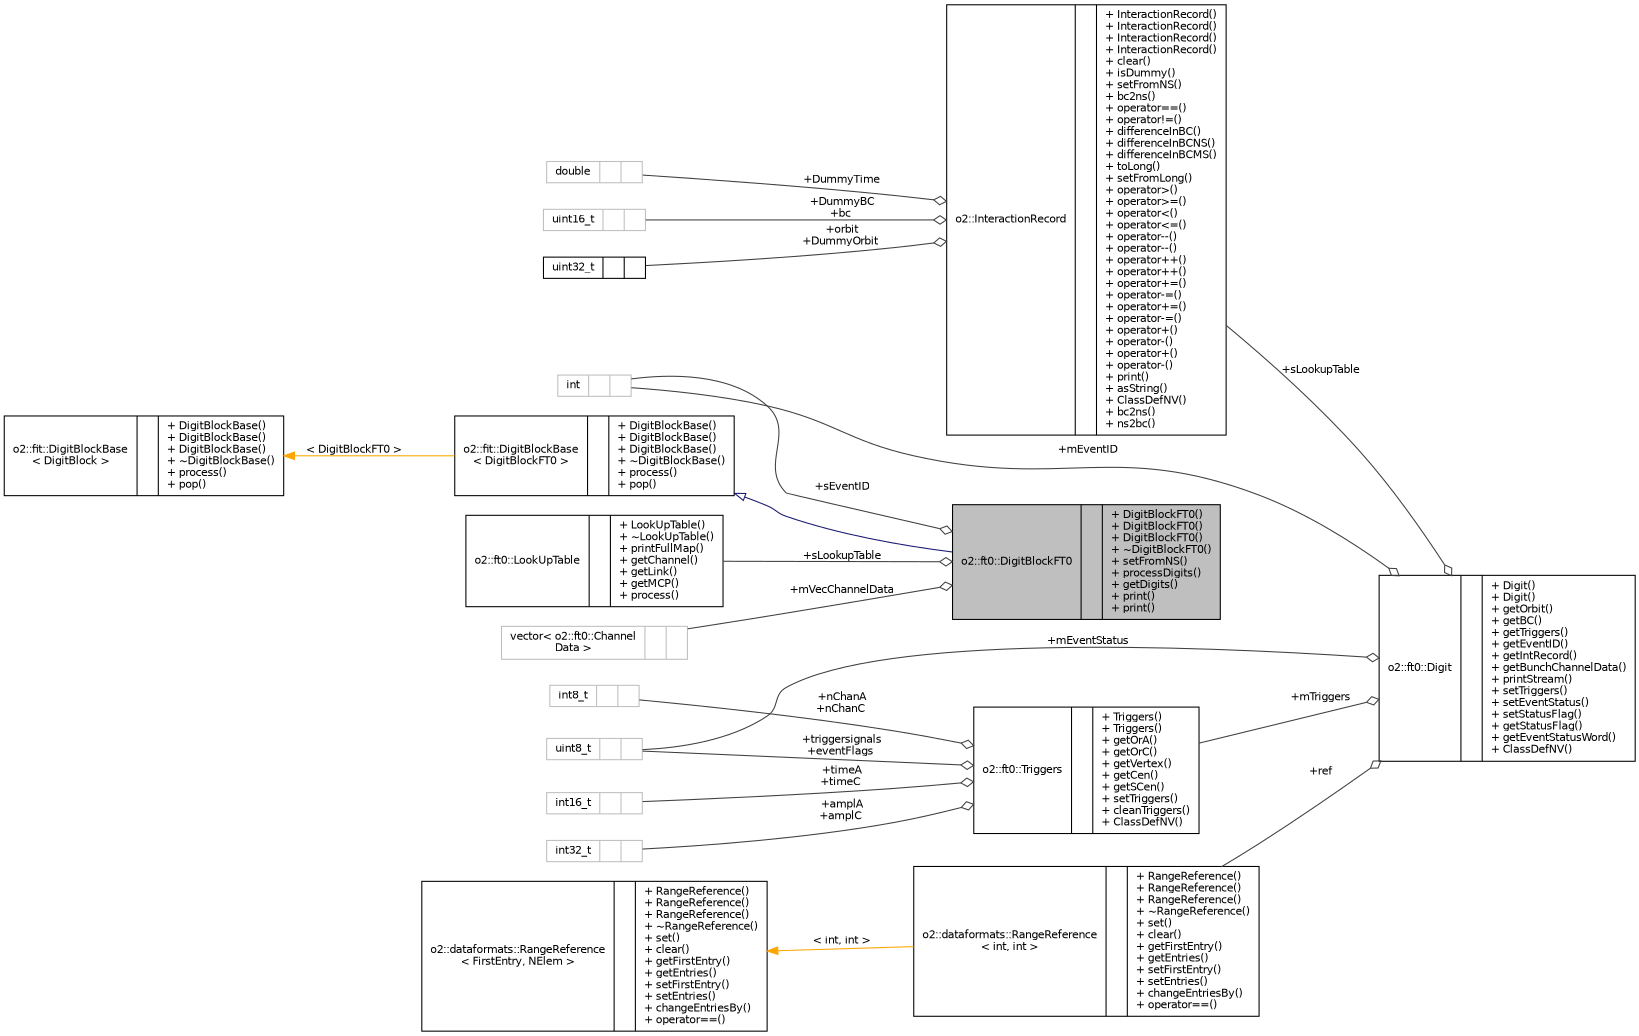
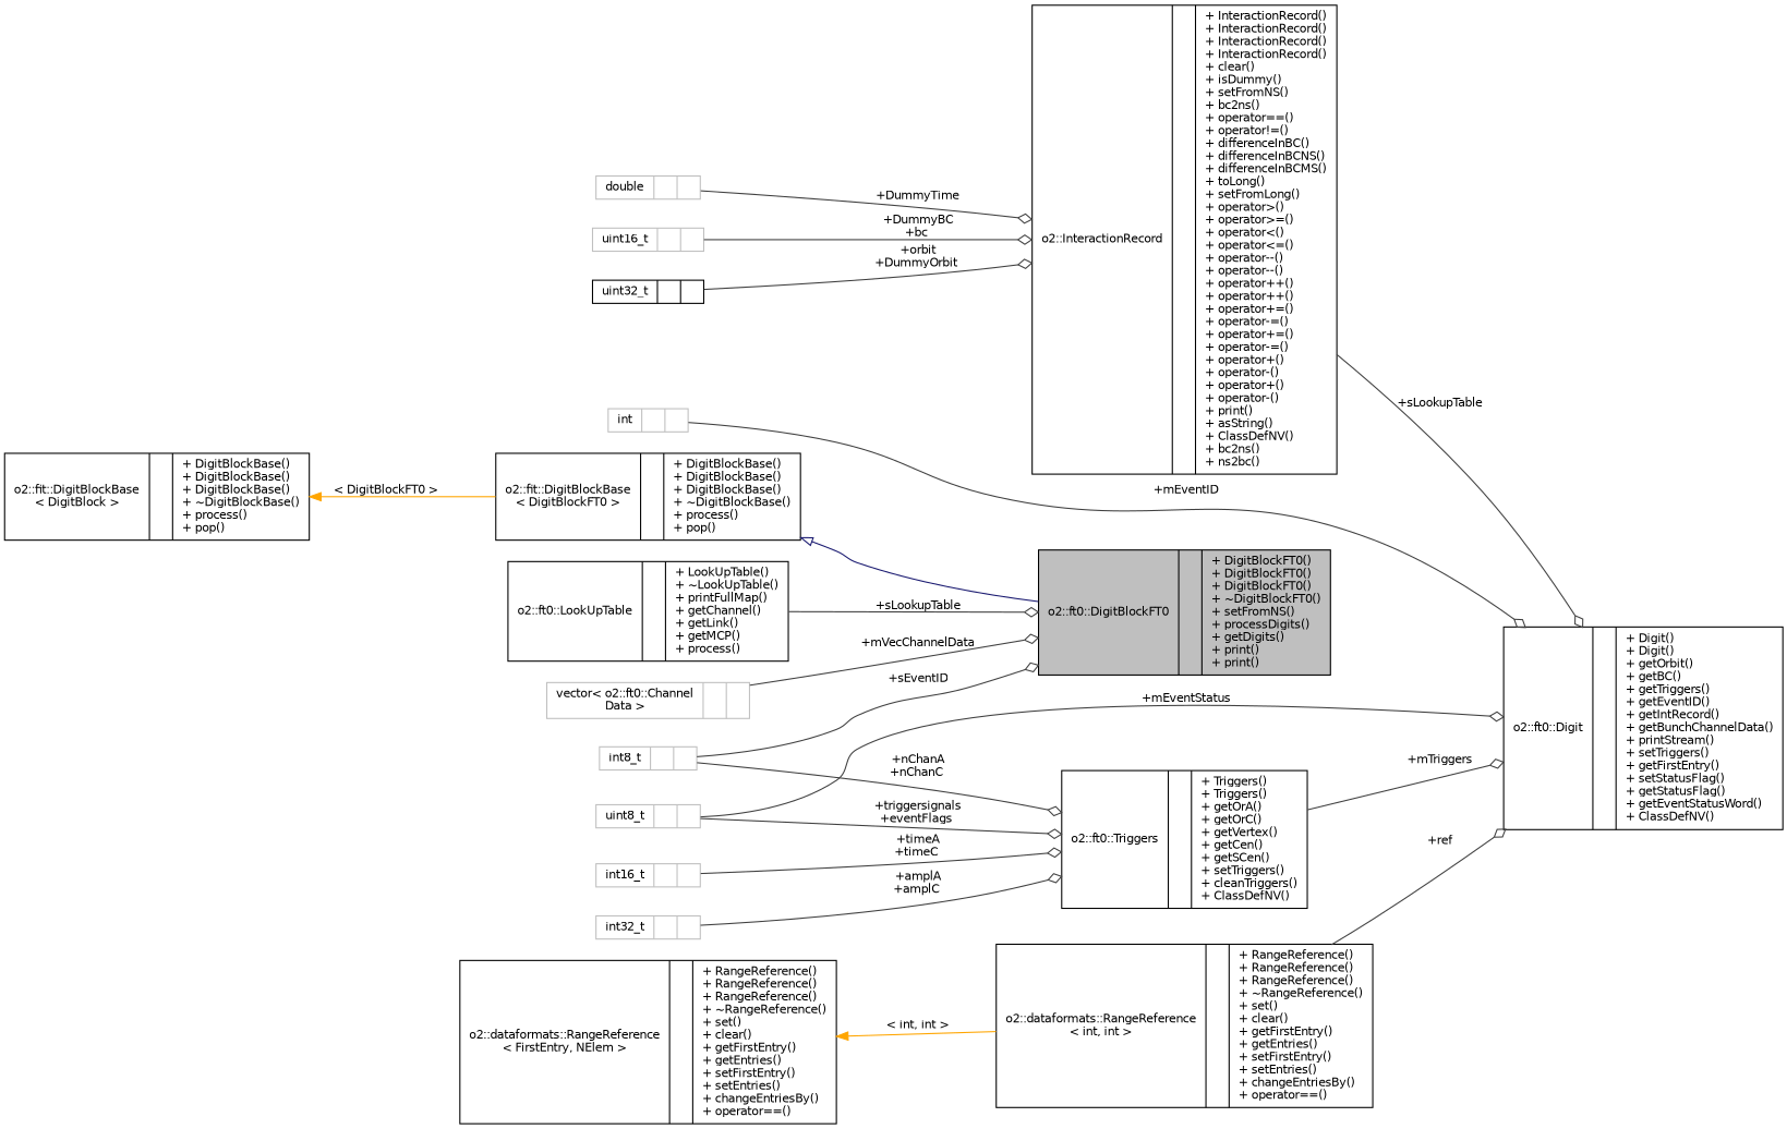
  digraph {
    rankdir=LR
    node [color=black fontname=Helvetica fontsize=10 shape=record]
    edge [color=grey25 fontname=Helvetica fontsize=10 labelfontname=Helvetica labelfontsize=10 style=solid arrowhead=odiamond]
    n1 [fillcolor=grey75 fontcolor=black height=0.2 label="{o2::ft0::DigitBlockFT0\n||+ DigitBlockFT0()\l+ DigitBlockFT0()\l+ DigitBlockFT0()\l+ ~DigitBlockFT0()\l+ setFromNS()\l+ processDigits()\l+ getDigits()\l+ print()\l+ print()\l}" style=filled width=0.4]
    n2 [height=0.2 label="{o2::fit::DigitBlockBase\l\< DigitBlockFT0 \>\n||+ DigitBlockBase()\l+ DigitBlockBase()\l+ DigitBlockBase()\l+ ~DigitBlockBase()\l+ process()\l+ pop()\l}" width=0.4]
    n3 [height=0.2 label="{o2::fit::DigitBlockBase\l\< DigitBlock \>\n||+ DigitBlockBase()\l+ DigitBlockBase()\l+ DigitBlockBase()\l+ ~DigitBlockBase()\l+ process()\l+ pop()\l}" width=0.4]
    n4 [color=grey75 height=0.2 label="{int\n||}" width=0.4]
-   n5 [height=0.2 label="{o2::ft0::Digit\n||+ Digit()\l+ Digit()\l+ getOrbit()\l+ getBC()\l+ getTriggers()\l+ getEventID()\l+ getIntRecord()\l+ getBunchChannelData()\l+ printStream()\l+ setTriggers()\l+ setEventStatus()\l+ setStatusFlag()\l+ getStatusFlag()\l+ getEventStatusWord()\l+ ClassDefNV()\l}" width=0.4]
+   n5 [height=0.2 label="{o2::ft0::Digit\n||+ Digit()\l+ Digit()\l+ getOrbit()\l+ getBC()\l+ getTriggers()\l+ getEventID()\l+ getIntRecord()\l+ getBunchChannelData()\l+ printStream()\l+ setTriggers()\l+ getFirstEntry()\l+ setStatusFlag()\l+ getStatusFlag()\l+ getEventStatusWord()\l+ ClassDefNV()\l}" width=0.4]
    n6 [height=0.2 label="{o2::ft0::LookUpTable\n||+ LookUpTable()\l+ ~LookUpTable()\l+ printFullMap()\l+ getChannel()\l+ getLink()\l+ getMCP()\l+ process()\l}" width=0.4]
    n7 [color=grey75 height=0.2 label="{vector\< o2::ft0::Channel\lData \>\n||}" width=0.4]
    n8 [height=0.2 label="{o2::InteractionRecord\n||+ InteractionRecord()\l+ InteractionRecord()\l+ InteractionRecord()\l+ InteractionRecord()\l+ clear()\l+ isDummy()\l+ setFromNS()\l+ bc2ns()\l+ operator==()\l+ operator!=()\l+ differenceInBC()\l+ differenceInBCNS()\l+ differenceInBCMS()\l+ toLong()\l+ setFromLong()\l+ operator\>()\l+ operator\>=()\l+ operator\<()\l+ operator\<=()\l+ operator--()\l+ operator--()\l+ operator++()\l+ operator++()\l+ operator+=()\l+ operator-=()\l+ operator+=()\l+ operator-=()\l+ operator+()\l+ operator-()\l+ operator+()\l+ operator-()\l+ print()\l+ asString()\l+ ClassDefNV()\l+ bc2ns()\l+ ns2bc()\l}" width=0.4]
    n9 [color=grey75 height=0.2 label="{double\n||}" width=0.4]
    n10 [color=grey75 height=0.2 label="{uint16_t\n||}" width=0.4]
    n11 [height=0.2 label="{uint32_t\n||}" width=0.4]
    n12 [color=grey75 height=0.2 label="{uint8_t\n||}" width=0.4]
    n13 [height=0.2 label="{o2::ft0::Triggers\n||+ Triggers()\l+ Triggers()\l+ getOrA()\l+ getOrC()\l+ getVertex()\l+ getCen()\l+ getSCen()\l+ setTriggers()\l+ cleanTriggers()\l+ ClassDefNV()\l}" width=0.4]
    n14 [color=grey75 height=0.2 label="{int8_t\n||}" width=0.4]
    n15 [color=grey75 height=0.2 label="{int32_t\n||}" width=0.4]
    n16 [color=grey75 height=0.2 label="{int16_t\n||}" width=0.4]
    n17 [height=0.2 label="{o2::dataformats::RangeReference\l\< int, int \>\n||+ RangeReference()\l+ RangeReference()\l+ RangeReference()\l+ ~RangeReference()\l+ set()\l+ clear()\l+ getFirstEntry()\l+ getEntries()\l+ setFirstEntry()\l+ setEntries()\l+ changeEntriesBy()\l+ operator==()\l}" width=0.4]
    n18 [height=0.2 label="{o2::dataformats::RangeReference\l\< FirstEntry, NElem \>\n||+ RangeReference()\l+ RangeReference()\l+ RangeReference()\l+ ~RangeReference()\l+ set()\l+ clear()\l+ getFirstEntry()\l+ getEntries()\l+ setFirstEntry()\l+ setEntries()\l+ changeEntriesBy()\l+ operator==()\l}" width=0.4]
    n2 -> n1 [arrowtail=onormal color=midnightblue dir=back arrowhead=""]
    n3 -> n2 [color=orange dir=back label=" \< DigitBlockFT0 \>" arrowhead=""]
-   n4 -> n1 [label=" +sEventID"]
+   n14 -> n1 [label=" +sEventID"]
    n4 -> n5 [label=" +mEventID"]
    n6 -> n1 [label=" +sLookupTable"]
    n7 -> n1 [label=" +mVecChannelData"]
    n8 -> n5 [label=" +sLookupTable"]
    n9 -> n8 [label=" +DummyTime"]
    n10 -> n8 [label=" +DummyBC\n+bc"]
    n11 -> n8 [label=" +orbit\n+DummyOrbit"]
    n12 -> n5 [label=" +mEventStatus"]
    n12 -> n13 [label=" +triggersignals\n+eventFlags"]
    n13 -> n5 [label=" +mTriggers"]
    n14 -> n13 [label=" +nChanA\n+nChanC"]
    n15 -> n13 [label=" +amplA\n+amplC"]
    n16 -> n13 [label=" +timeA\n+timeC"]
    n17 -> n5 [label=" +ref"]
    n18 -> n17 [color=orange dir=back label=" \< int, int \>" arrowhead=""]
  }
